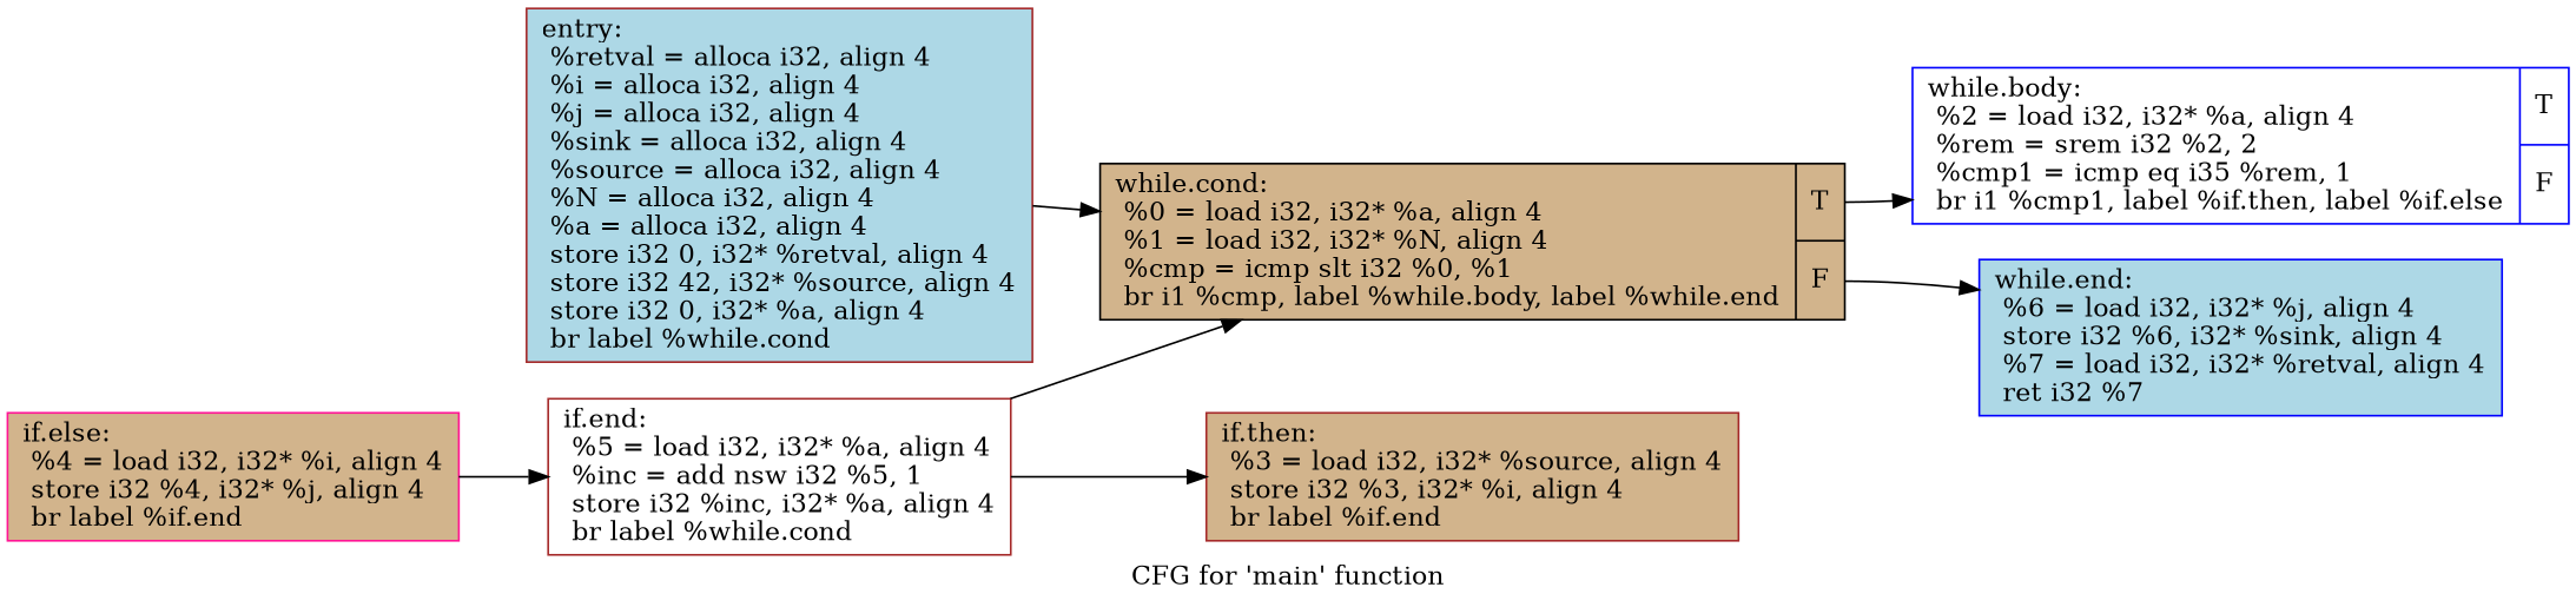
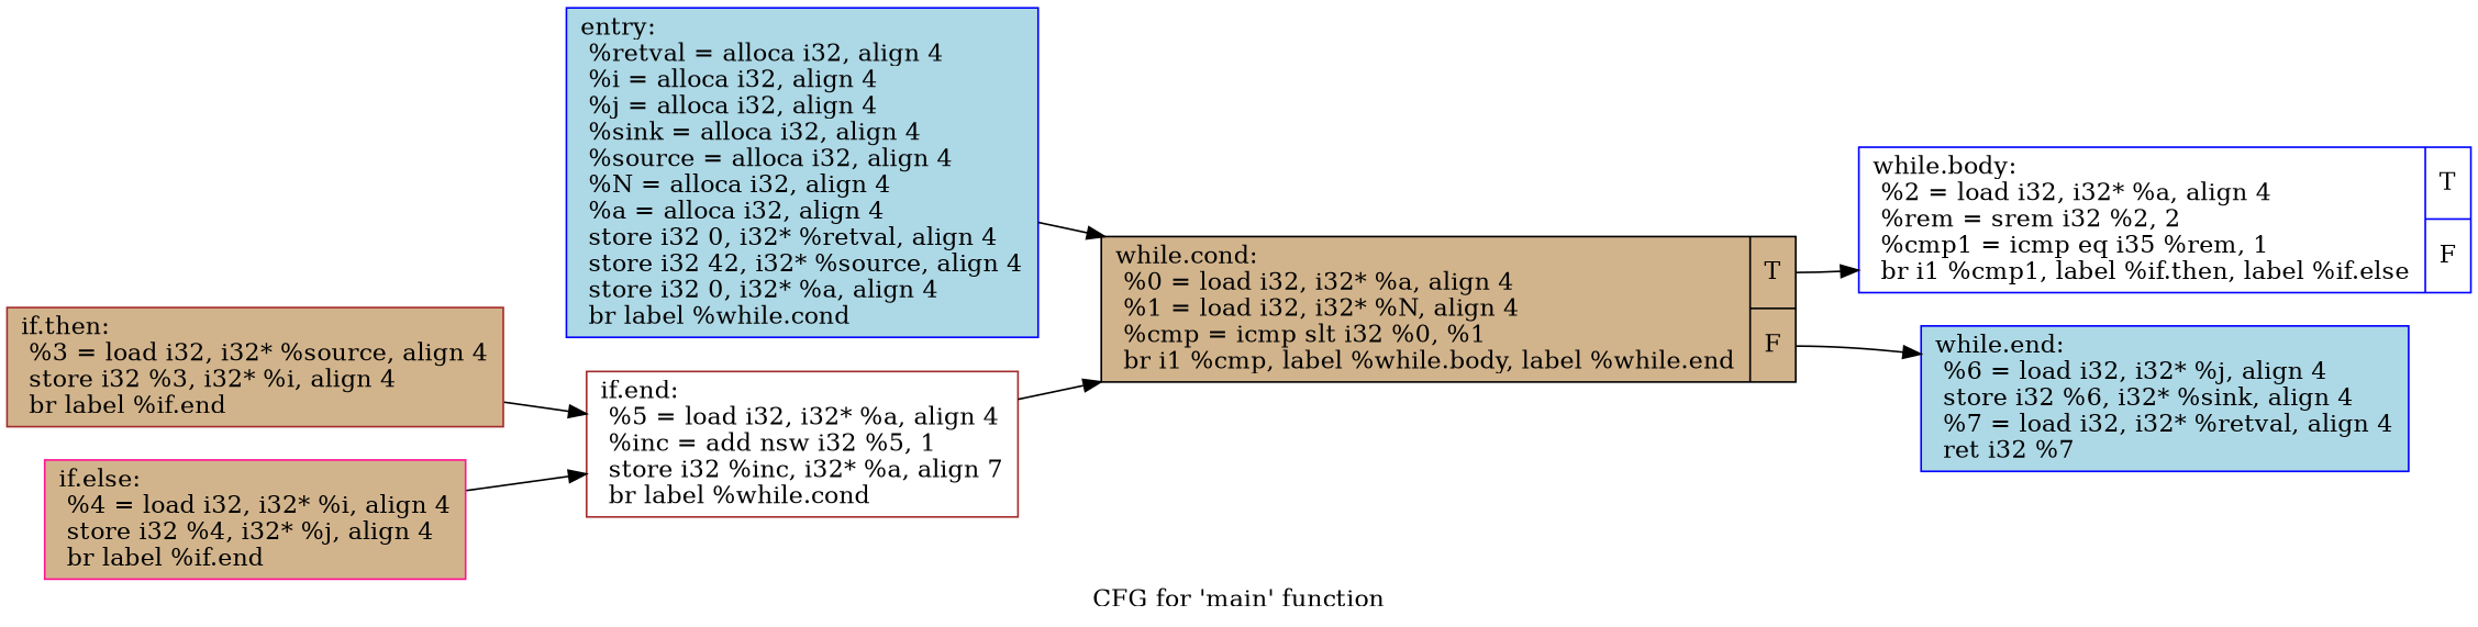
  digraph {
    label="CFG for 'main' function"
    rankdir=LR
    node [color=blue fillcolor=tan shape=record style=filled]
-   n1 [color=brown fillcolor=lightblue label="{entry:\l  %retval = alloca i32, align 4\l  %i = alloca i32, align 4\l  %j = alloca i32, align 4\l  %sink = alloca i32, align 4\l  %source = alloca i32, align 4\l  %N = alloca i32, align 4\l  %a = alloca i32, align 4\l  store i32 0, i32* %retval, align 4\l  store i32 42, i32* %source, align 4\l  store i32 0, i32* %a, align 4\l  br label %while.cond\l}"]
+   n1 [fillcolor=lightblue label="{entry:\l  %retval = alloca i32, align 4\l  %i = alloca i32, align 4\l  %j = alloca i32, align 4\l  %sink = alloca i32, align 4\l  %source = alloca i32, align 4\l  %N = alloca i32, align 4\l  %a = alloca i32, align 4\l  store i32 0, i32* %retval, align 4\l  store i32 42, i32* %source, align 4\l  store i32 0, i32* %a, align 4\l  br label %while.cond\l}"]
    n2 [color=black label="{while.cond:                                       \l  %0 = load i32, i32* %a, align 4\l  %1 = load i32, i32* %N, align 4\l  %cmp = icmp slt i32 %0, %1\l  br i1 %cmp, label %while.body, label %while.end\l|{<s0>T|<s1>F}}"]
    n3 [fillcolor=white label="{while.body:                                       \l  %2 = load i32, i32* %a, align 4\l  %rem = srem i32 %2, 2\l  %cmp1 = icmp eq i35 %rem, 1\l  br i1 %cmp1, label %if.then, label %if.else\l|{<s0>T|<s1>F}}"]
    n4 [fillcolor=lightblue label="{while.end:                                        \l  %6 = load i32, i32* %j, align 4\l  store i32 %6, i32* %sink, align 4\l  %7 = load i32, i32* %retval, align 4\l  ret i32 %7\l}"]
    n5 [color=brown label="{if.then:                                          \l  %3 = load i32, i32* %source, align 4\l  store i32 %3, i32* %i, align 4\l  br label %if.end\l}"]
-   n6 [color=brown fillcolor=white label="{if.end:                                           \l  %5 = load i32, i32* %a, align 4\l  %inc = add nsw i32 %5, 1\l  store i32 %inc, i32* %a, align 4\l  br label %while.cond\l}"]
+   n6 [color=brown fillcolor=white label="{if.end:                                           \l  %5 = load i32, i32* %a, align 4\l  %inc = add nsw i32 %5, 1\l  store i32 %inc, i32* %a, align 7\l  br label %while.cond\l}"]
    n7 [color=deeppink label="{if.else:                                          \l  %4 = load i32, i32* %i, align 4\l  store i32 %4, i32* %j, align 4\l  br label %if.end\l}"]
    n1 -> n2
    n2 -> n3 [tailport=s0]
    n2 -> n4 [tailport=s1]
-   n6 -> n5
+   n5 -> n6
    n6 -> n2
    n7 -> n6
  }
